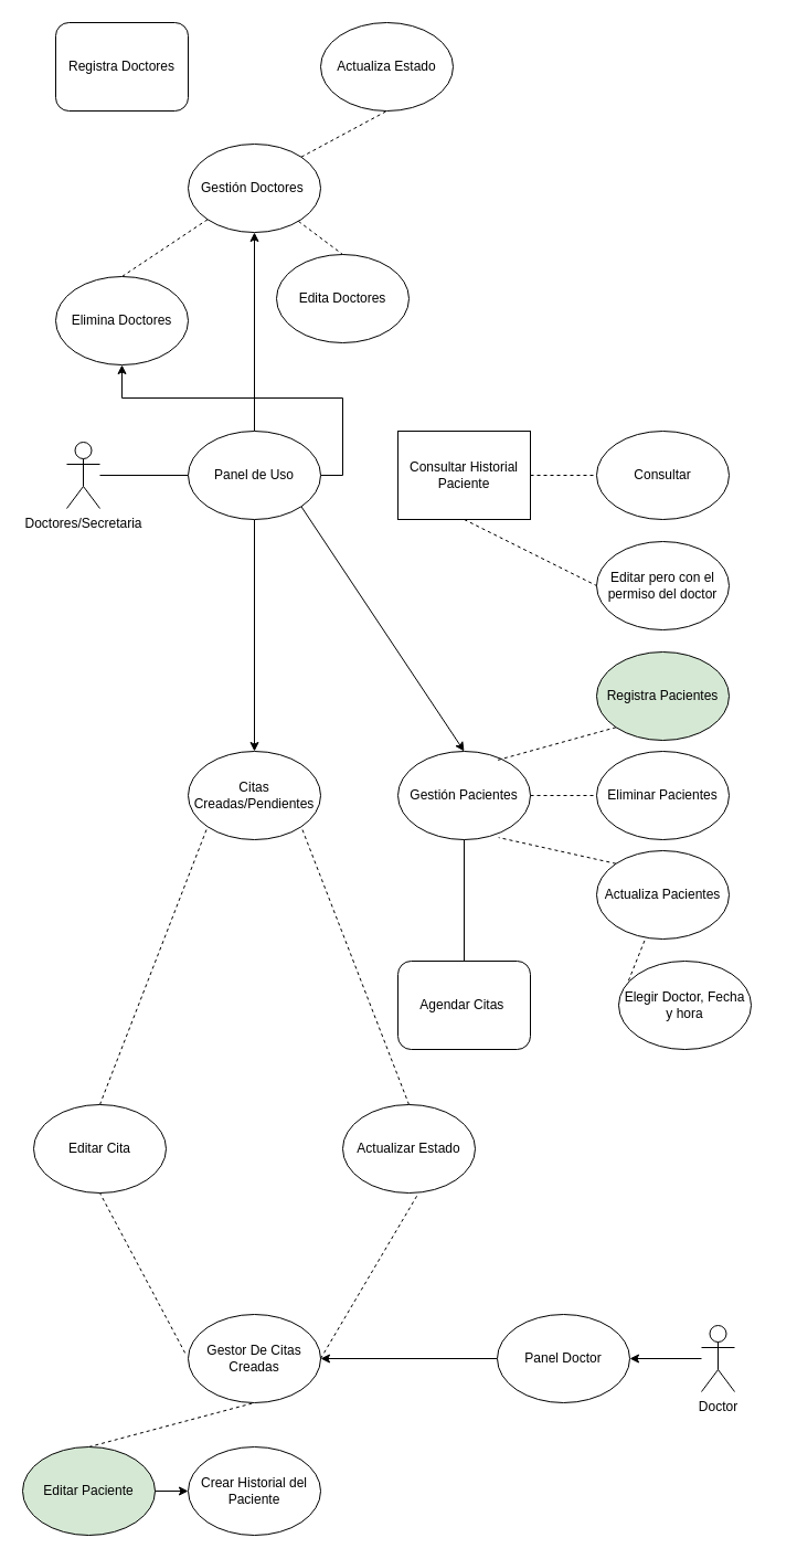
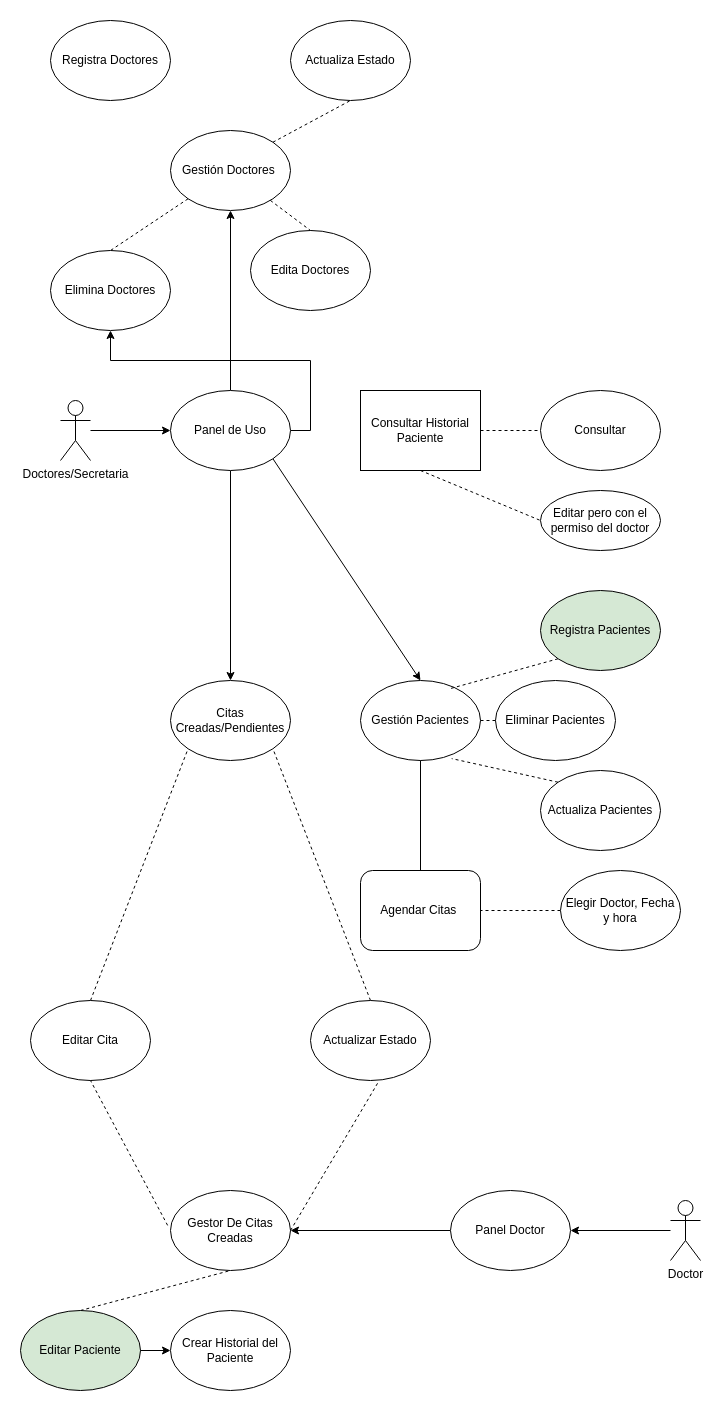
  <mxCell id="0" />
  <mxCell id="1" parent="0" />
- <mxCell id="2" style="edgeStyle=orthogonalEdgeStyle;rounded=0;orthogonalLoop=1;jettySize=auto;html=1;endArrow=none;" parent="1" source="3" target="8" edge="1"><mxGeometry relative="1" as="geometry" /></mxCell>
+ <mxCell id="2" style="edgeStyle=orthogonalEdgeStyle;rounded=0;orthogonalLoop=1;jettySize=auto;html=1;" parent="1" source="3" target="8" edge="1"><mxGeometry relative="1" as="geometry" /></mxCell>
  <mxCell id="3" value="Doctores/Secretaria" style="shape=umlActor;verticalLabelPosition=bottom;verticalAlign=top;html=1;outlineConnect=0;" parent="1" vertex="1"><mxGeometry x="60" y="400" width="30" height="60" as="geometry" /></mxCell>
  <mxCell id="4" style="edgeStyle=orthogonalEdgeStyle;rounded=0;orthogonalLoop=1;jettySize=auto;html=1;entryX=0.5;entryY=1;entryDx=0;entryDy=0;exitX=0.5;exitY=0;exitDx=0;exitDy=0;" edge="1" parent="1" source="8" target="9"><mxGeometry relative="1" as="geometry"><mxPoint x="200" y="180" as="sourcePoint" /></mxGeometry></mxCell>
  <mxCell id="5" style="rounded=0;orthogonalLoop=1;jettySize=auto;html=1;entryX=0.5;entryY=0;entryDx=0;entryDy=0;elbow=vertical;exitX=1;exitY=1;exitDx=0;exitDy=0;" edge="1" parent="1" source="8" target="16"><mxGeometry relative="1" as="geometry" /></mxCell>
  <mxCell id="6" style="edgeStyle=orthogonalEdgeStyle;rounded=0;orthogonalLoop=1;jettySize=auto;html=1;entryX=0.5;entryY=0;entryDx=0;entryDy=0;" edge="1" parent="1" source="8" target="28"><mxGeometry relative="1" as="geometry" /></mxCell>
  <mxCell id="7" style="edgeStyle=orthogonalEdgeStyle;rounded=0;orthogonalLoop=1;jettySize=auto;html=1;exitX=1;exitY=0.5;exitDx=0;exitDy=0;" edge="1" parent="1" source="8" target="11"><mxGeometry relative="1" as="geometry" /></mxCell>
  <mxCell id="8" value="Panel de Uso" style="ellipse;whiteSpace=wrap;html=1;" parent="1" vertex="1"><mxGeometry x="170" y="390" width="120" height="80" as="geometry" /></mxCell>
  <mxCell id="9" value="Gestión Doctores&amp;nbsp;" style="ellipse;whiteSpace=wrap;html=1;" parent="1" vertex="1"><mxGeometry x="170" y="130" width="120" height="80" as="geometry" /></mxCell>
  <mxCell id="10" value="" style="endArrow=none;dashed=1;html=1;rounded=0;entryX=0.5;entryY=0;entryDx=0;entryDy=0;exitX=0;exitY=1;exitDx=0;exitDy=0;" parent="1" source="9" target="11" edge="1"><mxGeometry width="50" height="50" relative="1" as="geometry"><mxPoint x="490" y="190" as="sourcePoint" /><mxPoint x="440" y="280" as="targetPoint" /><Array as="points" /></mxGeometry></mxCell>
  <mxCell id="11" value="Elimina Doctores" style="ellipse;whiteSpace=wrap;html=1;" parent="1" vertex="1"><mxGeometry x="50" y="250" width="120" height="80" as="geometry" /></mxCell>
  <mxCell id="12" value="Edita Doctores" style="ellipse;whiteSpace=wrap;html=1;" parent="1" vertex="1"><mxGeometry x="250" y="230" width="120" height="80" as="geometry" /></mxCell>
  <mxCell id="13" value="" style="endArrow=none;dashed=1;html=1;rounded=0;entryX=0.5;entryY=0;entryDx=0;entryDy=0;" parent="1" source="9" target="12" edge="1"><mxGeometry width="50" height="50" relative="1" as="geometry"><mxPoint x="320" y="350" as="sourcePoint" /><mxPoint x="370" y="300" as="targetPoint" /></mxGeometry></mxCell>
  <mxCell id="14" value="" style="endArrow=none;dashed=1;html=1;rounded=0;exitX=1;exitY=0;exitDx=0;exitDy=0;entryX=0.5;entryY=1;entryDx=0;entryDy=0;" parent="1" source="9" target="15" edge="1"><mxGeometry width="50" height="50" relative="1" as="geometry"><mxPoint x="320" y="250" as="sourcePoint" /><mxPoint x="470" y="60" as="targetPoint" /></mxGeometry></mxCell>
  <mxCell id="15" value="Actualiza Estado" style="ellipse;whiteSpace=wrap;html=1;" parent="1" vertex="1"><mxGeometry x="290" y="20" width="120" height="80" as="geometry" /></mxCell>
  <mxCell id="16" value="Gestión Pacientes" style="ellipse;whiteSpace=wrap;html=1;" parent="1" vertex="1"><mxGeometry x="360" y="680" width="120" height="80" as="geometry" /></mxCell>
- <mxCell id="17" value="Eliminar Pacientes" style="ellipse;whiteSpace=wrap;html=1;" parent="1" vertex="1"><mxGeometry x="540" y="680" width="120" height="80" as="geometry" /></mxCell>
+ <mxCell id="17" value="Eliminar Pacientes" style="ellipse;whiteSpace=wrap;html=1;" parent="1" vertex="1"><mxGeometry x="495" y="680" width="120" height="80" as="geometry" /></mxCell>
  <mxCell id="18" value="" style="endArrow=none;dashed=1;html=1;rounded=0;exitX=1;exitY=0.5;exitDx=0;exitDy=0;entryX=0;entryY=0.5;entryDx=0;entryDy=0;" parent="1" source="16" target="17" edge="1"><mxGeometry width="50" height="50" relative="1" as="geometry"><mxPoint x="760" y="650" as="sourcePoint" /><mxPoint x="810" y="600" as="targetPoint" /></mxGeometry></mxCell>
  <mxCell id="19" value="" style="endArrow=none;dashed=1;html=1;rounded=0;entryX=0.734;entryY=0.107;entryDx=0;entryDy=0;exitX=0;exitY=1;exitDx=0;exitDy=0;entryPerimeter=0;" parent="1" source="20" target="16" edge="1"><mxGeometry width="50" height="50" relative="1" as="geometry"><mxPoint x="510" y="820" as="sourcePoint" /><mxPoint x="560" y="770" as="targetPoint" /></mxGeometry></mxCell>
  <mxCell id="20" value="Registra Pacientes" style="ellipse;whiteSpace=wrap;html=1;fillColor=#d5e8d4;" parent="1" vertex="1"><mxGeometry x="540" y="590" width="120" height="80" as="geometry" /></mxCell>
- <mxCell id="21" value="Registra Doctores" style="whiteSpace=wrap;html=1;rounded=1;" parent="1" vertex="1"><mxGeometry x="50" y="20" width="120" height="80" as="geometry" /></mxCell>
+ <mxCell id="21" value="Registra Doctores" style="ellipse;whiteSpace=wrap;html=1;" parent="1" vertex="1"><mxGeometry x="50" y="20" width="120" height="80" as="geometry" /></mxCell>
  <mxCell id="22" value="Actualiza Pacientes" style="ellipse;whiteSpace=wrap;html=1;" parent="1" vertex="1"><mxGeometry x="540" y="770" width="120" height="80" as="geometry" /></mxCell>
  <mxCell id="23" value="" style="endArrow=none;dashed=1;html=1;rounded=0;exitX=0;exitY=0;exitDx=0;exitDy=0;entryX=0.76;entryY=0.976;entryDx=0;entryDy=0;entryPerimeter=0;" parent="1" source="22" target="16" edge="1"><mxGeometry width="50" height="50" relative="1" as="geometry"><mxPoint x="440" y="840" as="sourcePoint" /><mxPoint x="462" y="748" as="targetPoint" /></mxGeometry></mxCell>
  <mxCell id="24" value="Agendar Citas&amp;nbsp;" style="whiteSpace=wrap;html=1;rounded=1;" parent="1" vertex="1"><mxGeometry x="360" y="870" width="120" height="80" as="geometry" /></mxCell>
- <mxCell id="25" value="" style="endArrow=none;dashed=1;html=1;rounded=0;exitX=0;exitY=0.5;exitDx=0;exitDy=0;" parent="1" source="26" target="22" edge="1"><mxGeometry width="50" height="50" relative="1" as="geometry"><mxPoint x="560" y="920" as="sourcePoint" /><mxPoint x="580" y="900" as="targetPoint" /></mxGeometry></mxCell>
+ <mxCell id="25" value="" style="endArrow=none;dashed=1;html=1;rounded=0;entryX=1;entryY=0.5;entryDx=0;entryDy=0;exitX=0;exitY=0.5;exitDx=0;exitDy=0;" parent="1" source="26" target="24" edge="1"><mxGeometry width="50" height="50" relative="1" as="geometry"><mxPoint x="560" y="920" as="sourcePoint" /><mxPoint x="580" y="900" as="targetPoint" /></mxGeometry></mxCell>
  <mxCell id="26" value="Elegir Doctor, Fecha y hora" style="ellipse;whiteSpace=wrap;html=1;" parent="1" vertex="1"><mxGeometry x="560" y="870" width="120" height="80" as="geometry" /></mxCell>
  <mxCell id="27" value="" style="endArrow=none;dashed=0;html=1;rounded=0;exitX=0.5;exitY=1;exitDx=0;exitDy=0;" edge="1" parent="1" source="16" target="24"><mxGeometry width="50" height="50" relative="1" as="geometry"><mxPoint x="770" y="850" as="sourcePoint" /><mxPoint x="420" y="880" as="targetPoint" /></mxGeometry></mxCell>
  <mxCell id="28" value="Citas Creadas/Pendientes" style="ellipse;whiteSpace=wrap;html=1;" vertex="1" parent="1"><mxGeometry x="170" y="680" width="120" height="80" as="geometry" /></mxCell>
  <mxCell id="29" value="" style="endArrow=none;dashed=1;html=1;rounded=0;entryX=0;entryY=1;entryDx=0;entryDy=0;exitX=0.5;exitY=0;exitDx=0;exitDy=0;" edge="1" parent="1" source="30" target="28"><mxGeometry width="50" height="50" relative="1" as="geometry"><mxPoint x="120" y="840" as="sourcePoint" /><mxPoint x="150" y="780" as="targetPoint" /></mxGeometry></mxCell>
  <mxCell id="30" value="Editar Cita" style="ellipse;whiteSpace=wrap;html=1;" vertex="1" parent="1"><mxGeometry x="30" y="1000" width="120" height="80" as="geometry" /></mxCell>
  <mxCell id="31" style="edgeStyle=orthogonalEdgeStyle;rounded=0;orthogonalLoop=1;jettySize=auto;html=1;" edge="1" parent="1" source="32" target="34"><mxGeometry relative="1" as="geometry" /></mxCell>
- <mxCell id="32" value="Doctor" style="shape=umlActor;verticalLabelPosition=bottom;verticalAlign=top;html=1;outlineConnect=0;" vertex="1" parent="1"><mxGeometry x="635" y="1200" width="30" height="60" as="geometry" /></mxCell>
+ <mxCell id="32" value="Doctor" style="shape=umlActor;verticalLabelPosition=bottom;verticalAlign=top;html=1;outlineConnect=0;" vertex="1" parent="1"><mxGeometry x="670" y="1200" width="30" height="60" as="geometry" /></mxCell>
  <mxCell id="33" style="rounded=0;orthogonalLoop=1;jettySize=auto;html=1;entryX=1;entryY=0.5;entryDx=0;entryDy=0;" edge="1" parent="1" source="34" target="35"><mxGeometry relative="1" as="geometry" /></mxCell>
  <mxCell id="34" value="Panel Doctor" style="ellipse;whiteSpace=wrap;html=1;" vertex="1" parent="1"><mxGeometry x="450" y="1190" width="120" height="80" as="geometry" /></mxCell>
  <mxCell id="35" value="Gestor De Citas Creadas" style="ellipse;whiteSpace=wrap;html=1;" vertex="1" parent="1"><mxGeometry x="170" y="1190" width="120" height="80" as="geometry" /></mxCell>
  <mxCell id="36" value="" style="endArrow=none;dashed=1;html=1;rounded=0;entryX=1;entryY=1;entryDx=0;entryDy=0;exitX=0.5;exitY=0;exitDx=0;exitDy=0;" edge="1" parent="1" source="37" target="28"><mxGeometry width="50" height="50" relative="1" as="geometry"><mxPoint x="320" y="810" as="sourcePoint" /><mxPoint x="340" y="790" as="targetPoint" /></mxGeometry></mxCell>
  <mxCell id="37" value="Actualizar Estado" style="ellipse;whiteSpace=wrap;html=1;" vertex="1" parent="1"><mxGeometry x="310" y="1000" width="120" height="80" as="geometry" /></mxCell>
  <mxCell id="38" value="Consultar Historial Paciente" style="whiteSpace=wrap;html=1;rounded=0;" vertex="1" parent="1"><mxGeometry x="360" y="390" width="120" height="80" as="geometry" /></mxCell>
  <mxCell id="39" value="Consultar" style="ellipse;whiteSpace=wrap;html=1;" vertex="1" parent="1"><mxGeometry x="540" y="390" width="120" height="80" as="geometry" /></mxCell>
  <mxCell id="40" value="" style="endArrow=none;dashed=1;html=1;rounded=0;exitX=1;exitY=0.5;exitDx=0;exitDy=0;" edge="1" parent="1" source="38" target="39"><mxGeometry width="50" height="50" relative="1" as="geometry"><mxPoint x="500" y="390" as="sourcePoint" /><mxPoint x="550" y="340" as="targetPoint" /></mxGeometry></mxCell>
- <mxCell id="41" value="Editar pero con el permiso del doctor" style="ellipse;whiteSpace=wrap;html=1;" vertex="1" parent="1"><mxGeometry x="540" y="490" width="120" height="80" as="geometry" /></mxCell>
+ <mxCell id="41" value="Editar pero con el permiso del doctor" style="ellipse;whiteSpace=wrap;html=1;" vertex="1" parent="1"><mxGeometry x="540" y="490" width="120" height="60" as="geometry" /></mxCell>
  <mxCell id="42" value="" style="endArrow=none;dashed=1;html=1;rounded=0;exitX=0.5;exitY=1;exitDx=0;exitDy=0;entryX=0;entryY=0.5;entryDx=0;entryDy=0;" edge="1" parent="1" source="38" target="41"><mxGeometry width="50" height="50" relative="1" as="geometry"><mxPoint x="490" y="570" as="sourcePoint" /><mxPoint x="540" y="520" as="targetPoint" /></mxGeometry></mxCell>
  <mxCell id="43" value="" style="endArrow=none;dashed=1;html=1;rounded=0;entryX=0.5;entryY=1;entryDx=0;entryDy=0;exitX=-0.024;exitY=0.436;exitDx=0;exitDy=0;exitPerimeter=0;" edge="1" parent="1" source="35" target="30"><mxGeometry width="50" height="50" relative="1" as="geometry"><mxPoint x="300" y="1180" as="sourcePoint" /><mxPoint x="350" y="1130" as="targetPoint" /></mxGeometry></mxCell>
  <mxCell id="44" value="" style="endArrow=none;dashed=1;html=1;rounded=0;exitX=1;exitY=0.5;exitDx=0;exitDy=0;entryX=0.566;entryY=1.017;entryDx=0;entryDy=0;entryPerimeter=0;" edge="1" parent="1" source="35" target="37"><mxGeometry width="50" height="50" relative="1" as="geometry"><mxPoint x="300" y="1200" as="sourcePoint" /><mxPoint x="350" y="1150" as="targetPoint" /></mxGeometry></mxCell>
  <mxCell id="45" value="" style="endArrow=none;dashed=1;html=1;rounded=0;entryX=0.5;entryY=1;entryDx=0;entryDy=0;exitX=0.5;exitY=0;exitDx=0;exitDy=0;" edge="1" parent="1" source="46" target="35"><mxGeometry width="50" height="50" relative="1" as="geometry"><mxPoint x="230" y="1360" as="sourcePoint" /><mxPoint x="250" y="1320" as="targetPoint" /></mxGeometry></mxCell>
  <mxCell id="46" value="Editar Paciente" style="ellipse;whiteSpace=wrap;html=1;fillColor=#d5e8d4;" vertex="1" parent="1"><mxGeometry y="1310" width="120" height="80" as="geometry" x="20" /></mxCell>
  <mxCell id="47" value="" style="endArrow=classic;html=1;rounded=0;exitX=1;exitY=0.5;exitDx=0;exitDy=0;entryX=0;entryY=0.5;entryDx=0;entryDy=0;" edge="1" parent="1" source="46" target="48"><mxGeometry width="50" height="50" relative="1" as="geometry"><mxPoint x="360" y="1430" as="sourcePoint" /><mxPoint x="230" y="1350" as="targetPoint" /></mxGeometry></mxCell>
  <mxCell id="48" value="Crear Historial del Paciente" style="ellipse;whiteSpace=wrap;html=1;" vertex="1" parent="1"><mxGeometry x="170" y="1310" width="120" height="80" as="geometry" /></mxCell>
